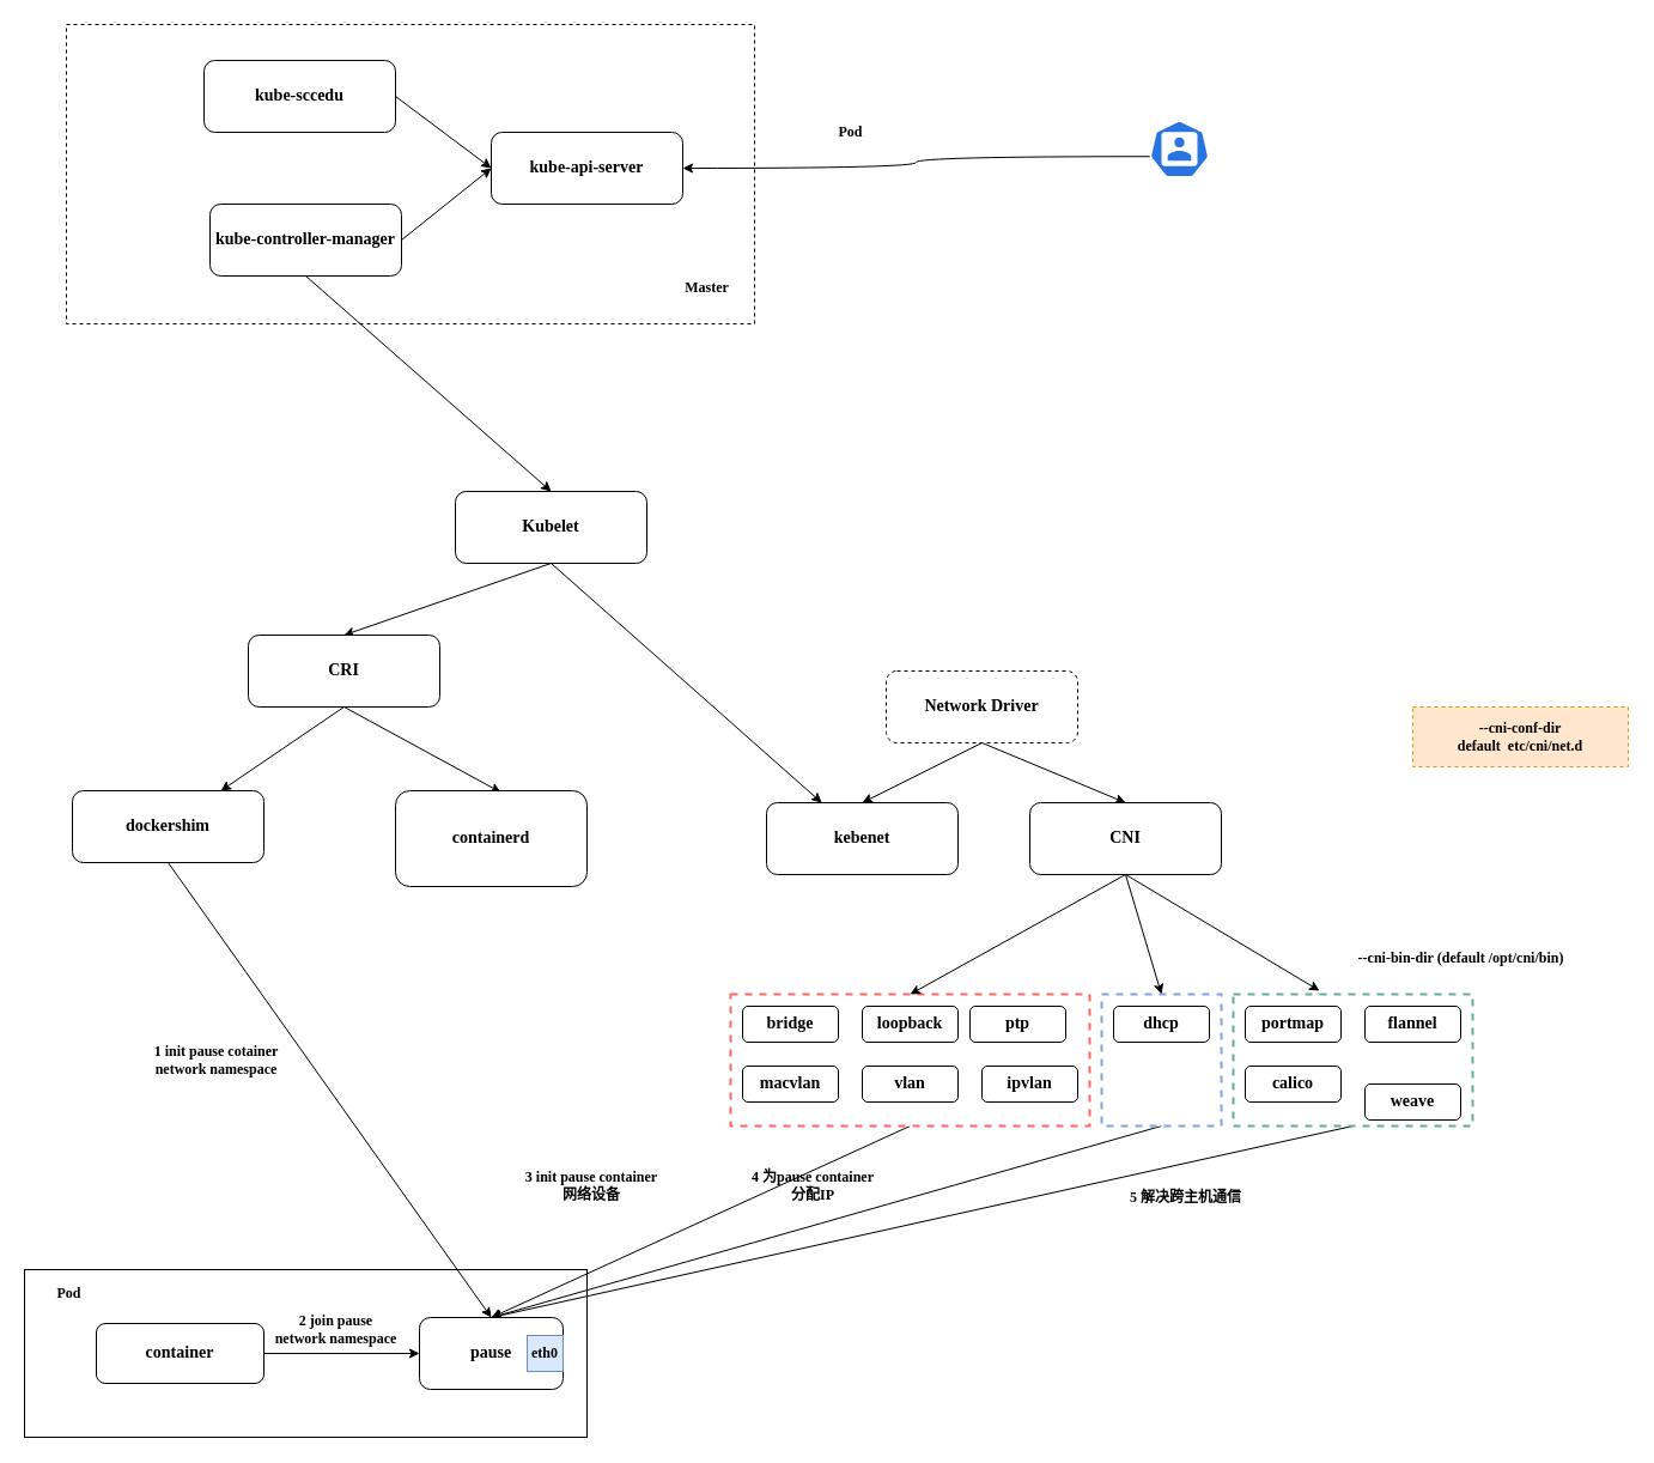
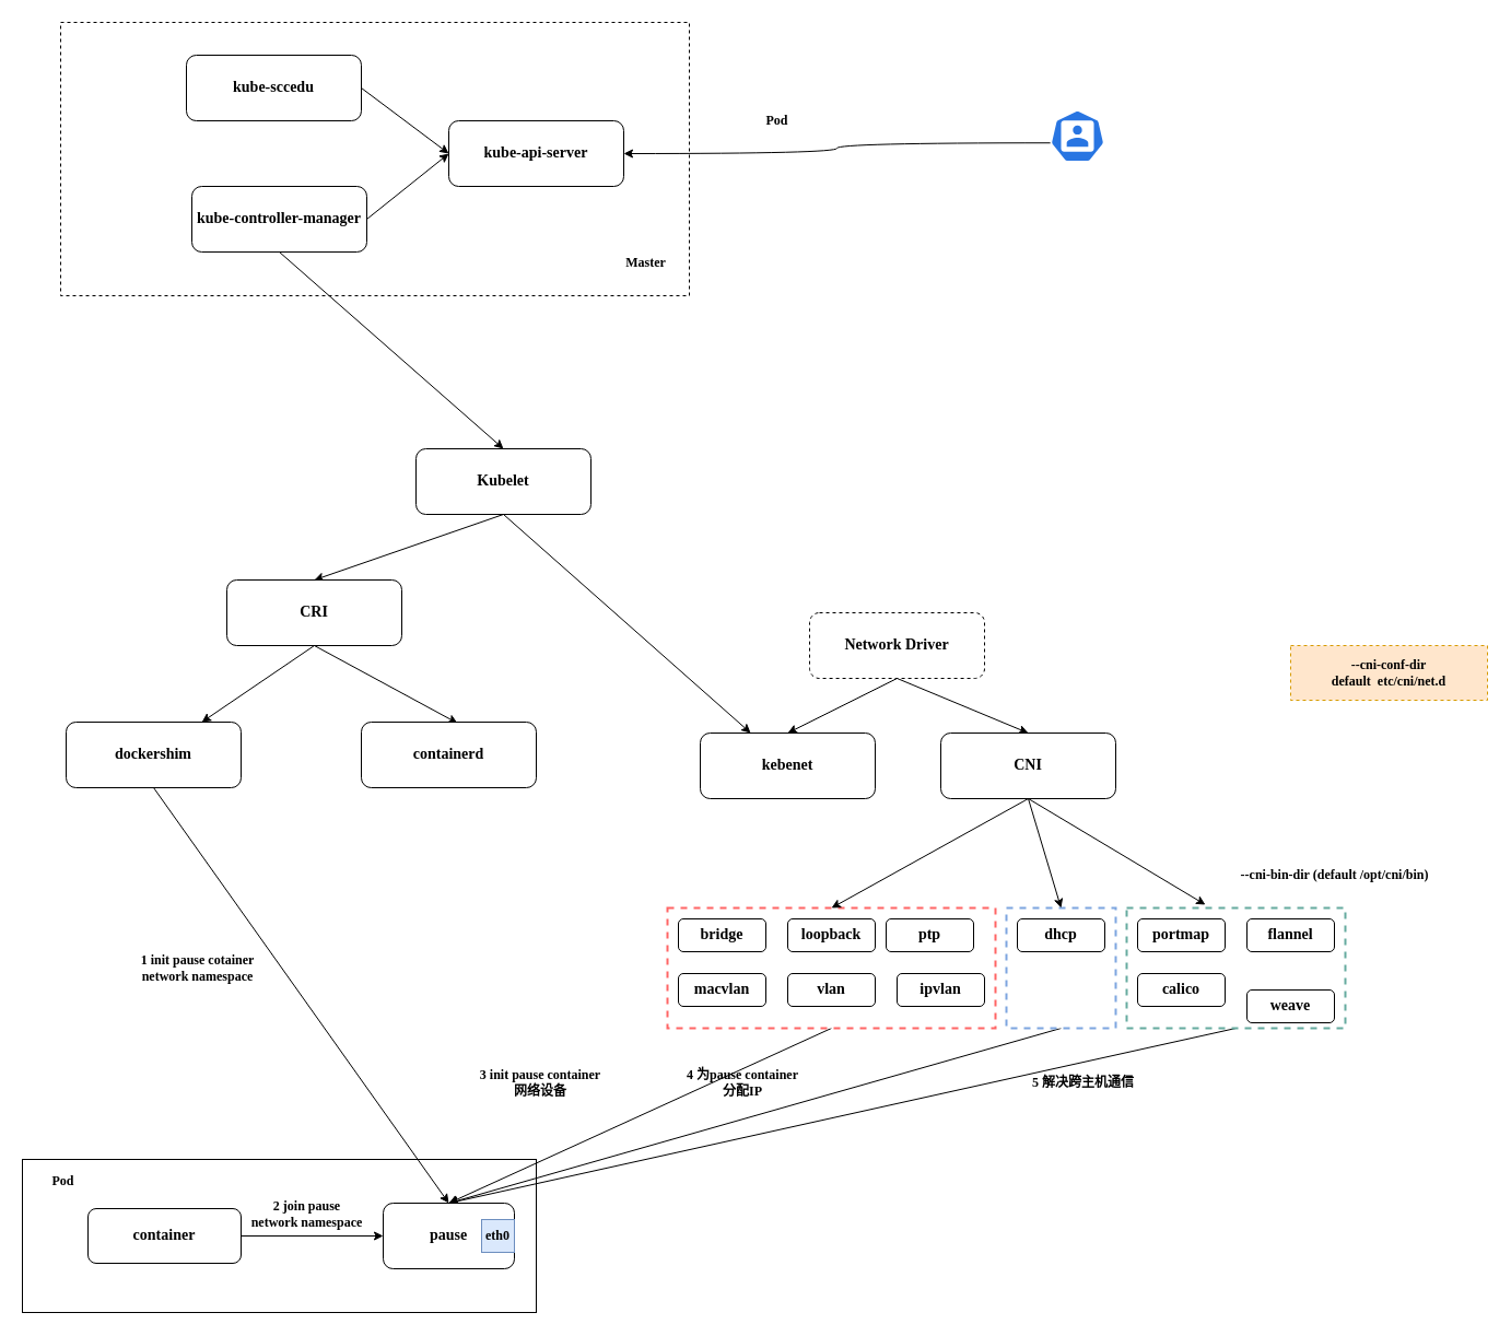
  <mxCell id="0" />
  <mxCell id="1" parent="0" />
  <mxCell id="2" value="" style="rounded=0;whiteSpace=wrap;html=1;dashed=1;strokeWidth=1;" vertex="1" parent="1"><mxGeometry x="55" y="20" width="575" height="250" as="geometry" /></mxCell>
  <mxCell id="3" value="" style="rounded=0;whiteSpace=wrap;html=1;" parent="1" vertex="1"><mxGeometry x="20" y="1060" width="470" height="140" as="geometry" /></mxCell>
  <mxCell id="4" style="edgeStyle=none;rounded=0;orthogonalLoop=1;jettySize=auto;html=1;exitX=0.5;exitY=1;exitDx=0;exitDy=0;entryX=0.5;entryY=0;entryDx=0;entryDy=0;" edge="1" parent="1" source="9" target="32"><mxGeometry relative="1" as="geometry"><mxPoint x="920" y="960" as="sourcePoint" /></mxGeometry></mxCell>
  <mxCell id="5" style="edgeStyle=none;rounded=0;orthogonalLoop=1;jettySize=auto;html=1;exitX=0.5;exitY=1;exitDx=0;exitDy=0;entryX=0.5;entryY=0;entryDx=0;entryDy=0;" edge="1" parent="1" source="6" target="32"><mxGeometry relative="1" as="geometry" /></mxCell>
  <mxCell id="6" value="" style="rounded=0;whiteSpace=wrap;html=1;dashed=1;strokeColor=#67AB9F;strokeWidth=2;" vertex="1" parent="1"><mxGeometry x="1030" y="830" width="200" height="110" as="geometry" /></mxCell>
  <mxCell id="7" style="edgeStyle=none;rounded=0;orthogonalLoop=1;jettySize=auto;html=1;exitX=0.5;exitY=1;exitDx=0;exitDy=0;entryX=0.5;entryY=0;entryDx=0;entryDy=0;" edge="1" parent="1" source="8" target="32"><mxGeometry relative="1" as="geometry" /></mxCell>
  <mxCell id="8" value="" style="rounded=0;whiteSpace=wrap;html=1;dashed=1;strokeColor=#7EA6E0;strokeWidth=2;" vertex="1" parent="1"><mxGeometry x="920" y="830" width="100" height="110" as="geometry" /></mxCell>
  <mxCell id="9" value="" style="rounded=0;whiteSpace=wrap;html=1;dashed=1;strokeColor=#FF6666;strokeWidth=2;" vertex="1" parent="1"><mxGeometry x="610" y="830" width="300" height="110" as="geometry" /></mxCell>
  <mxCell id="10" value="&lt;font face=&quot;Comic Sans MS&quot; style=&quot;font-size: 14px&quot;&gt;&lt;b&gt;kube-api-server&lt;/b&gt;&lt;/font&gt;" style="rounded=1;whiteSpace=wrap;html=1;" parent="1" vertex="1"><mxGeometry x="410" width="160" height="60" as="geometry" y="110" /></mxCell>
  <mxCell id="11" value="&lt;font face=&quot;Comic Sans MS&quot;&gt;&lt;b&gt;Master&lt;/b&gt;&lt;/font&gt;" style="text;html=1;resizable=0;autosize=1;align=center;verticalAlign=middle;points=[];fillColor=none;strokeColor=none;rounded=0;" parent="1" vertex="1"><mxGeometry x="560" y="230" width="60" height="20" as="geometry" /></mxCell>
  <mxCell id="12" style="edgeStyle=orthogonalEdgeStyle;curved=1;rounded=0;orthogonalLoop=1;jettySize=auto;html=1;exitX=0.005;exitY=0.63;exitDx=0;exitDy=0;exitPerimeter=0;" edge="1" parent="1" source="13" target="10"><mxGeometry relative="1" as="geometry" /></mxCell>
  <mxCell id="13" value="" style="html=1;dashed=0;whitespace=wrap;fillColor=#2875E2;strokeColor=#ffffff;points=[[0.005,0.63,0],[0.1,0.2,0],[0.9,0.2,0],[0.5,0,0],[0.995,0.63,0],[0.72,0.99,0],[0.5,1,0],[0.28,0.99,0]];shape=mxgraph.kubernetes.icon;prIcon=user;rounded=1;" parent="1" vertex="1"><mxGeometry x="960" y="100" width="50" height="48" as="geometry" /></mxCell>
  <mxCell id="14" value="&lt;font face=&quot;Comic Sans MS&quot;&gt;&lt;b&gt;Pod&lt;/b&gt;&lt;/font&gt;" style="text;html=1;resizable=0;autosize=1;align=center;verticalAlign=middle;points=[];fillColor=none;strokeColor=none;rounded=0;" parent="1" vertex="1"><mxGeometry x="690" y="100" width="40" height="20" as="geometry" /></mxCell>
  <mxCell id="15" style="edgeStyle=none;rounded=0;orthogonalLoop=1;jettySize=auto;html=1;exitX=0.5;exitY=1;exitDx=0;exitDy=0;entryX=0.5;entryY=0;entryDx=0;entryDy=0;" parent="1" source="17" target="20" edge="1"><mxGeometry relative="1" as="geometry" /></mxCell>
  <mxCell id="16" style="edgeStyle=none;rounded=0;orthogonalLoop=1;jettySize=auto;html=1;exitX=0.5;exitY=1;exitDx=0;exitDy=0;" parent="1" source="17" target="24" edge="1"><mxGeometry relative="1" as="geometry" /></mxCell>
  <mxCell id="17" value="&lt;font face=&quot;Comic Sans MS&quot; style=&quot;font-size: 14px&quot;&gt;&lt;b&gt;Kubelet&lt;/b&gt;&lt;/font&gt;" style="rounded=1;whiteSpace=wrap;html=1;" parent="1" vertex="1"><mxGeometry x="380" y="410" width="160" height="60" as="geometry" /></mxCell>
  <mxCell id="18" style="rounded=0;orthogonalLoop=1;jettySize=auto;html=1;exitX=0.5;exitY=1;exitDx=0;exitDy=0;" parent="1" source="20" target="30" edge="1"><mxGeometry relative="1" as="geometry" /></mxCell>
  <mxCell id="19" style="edgeStyle=none;rounded=0;orthogonalLoop=1;jettySize=auto;html=1;exitX=0.5;exitY=1;exitDx=0;exitDy=0;entryX=0.55;entryY=0.017;entryDx=0;entryDy=0;entryPerimeter=0;" parent="1" source="20" target="31" edge="1"><mxGeometry relative="1" as="geometry" /></mxCell>
  <mxCell id="20" value="&lt;font face=&quot;Comic Sans MS&quot; style=&quot;font-size: 14px&quot;&gt;&lt;b&gt;CRI&lt;/b&gt;&lt;/font&gt;" style="rounded=1;whiteSpace=wrap;html=1;" parent="1" vertex="1"><mxGeometry x="207" y="530" width="160" height="60" as="geometry" /></mxCell>
  <mxCell id="21" style="edgeStyle=none;rounded=0;orthogonalLoop=1;jettySize=auto;html=1;exitX=0.5;exitY=1;exitDx=0;exitDy=0;entryX=0.5;entryY=0;entryDx=0;entryDy=0;" parent="1" source="23" target="24" edge="1"><mxGeometry relative="1" as="geometry" /></mxCell>
  <mxCell id="22" style="edgeStyle=none;rounded=0;orthogonalLoop=1;jettySize=auto;html=1;exitX=0.5;exitY=1;exitDx=0;exitDy=0;entryX=0.5;entryY=0;entryDx=0;entryDy=0;" parent="1" source="23" target="28" edge="1"><mxGeometry relative="1" as="geometry" /></mxCell>
  <mxCell id="23" value="&lt;font face=&quot;Comic Sans MS&quot; style=&quot;font-size: 14px&quot;&gt;&lt;b&gt;Network Driver&lt;/b&gt;&lt;/font&gt;" style="rounded=1;whiteSpace=wrap;html=1;dashed=1;" parent="1" vertex="1"><mxGeometry x="740" y="560" width="160" height="60" as="geometry" /></mxCell>
  <mxCell id="24" value="&lt;font face=&quot;Comic Sans MS&quot; style=&quot;font-size: 14px&quot;&gt;&lt;b&gt;kebenet&lt;/b&gt;&lt;/font&gt;" style="rounded=1;whiteSpace=wrap;html=1;" parent="1" vertex="1"><mxGeometry x="640" y="670" width="160" height="60" as="geometry" /></mxCell>
  <mxCell id="25" style="edgeStyle=none;rounded=0;orthogonalLoop=1;jettySize=auto;html=1;entryX=0.5;entryY=0;entryDx=0;entryDy=0;exitX=0.5;exitY=1;exitDx=0;exitDy=0;" edge="1" parent="1" source="28" target="9"><mxGeometry relative="1" as="geometry"><mxPoint x="940" y="740" as="sourcePoint" /><mxPoint x="920" y="810" as="targetPoint" /></mxGeometry></mxCell>
  <mxCell id="26" style="edgeStyle=none;rounded=0;orthogonalLoop=1;jettySize=auto;html=1;exitX=0.5;exitY=1;exitDx=0;exitDy=0;entryX=0.5;entryY=0;entryDx=0;entryDy=0;" edge="1" parent="1" source="28" target="8"><mxGeometry relative="1" as="geometry" /></mxCell>
  <mxCell id="27" style="edgeStyle=none;rounded=0;orthogonalLoop=1;jettySize=auto;html=1;exitX=0.5;exitY=1;exitDx=0;exitDy=0;entryX=0.36;entryY=-0.027;entryDx=0;entryDy=0;entryPerimeter=0;" edge="1" parent="1" source="28" target="6"><mxGeometry relative="1" as="geometry" /></mxCell>
  <mxCell id="28" value="&lt;font face=&quot;Comic Sans MS&quot; style=&quot;font-size: 14px&quot;&gt;&lt;b&gt;CNI&lt;/b&gt;&lt;/font&gt;" style="rounded=1;whiteSpace=wrap;html=1;" parent="1" vertex="1"><mxGeometry x="860" y="670" width="160" height="60" as="geometry" /></mxCell>
  <mxCell id="29" style="edgeStyle=none;rounded=0;orthogonalLoop=1;jettySize=auto;html=1;exitX=0.5;exitY=1;exitDx=0;exitDy=0;entryX=0.5;entryY=0;entryDx=0;entryDy=0;" parent="1" source="30" target="32" edge="1"><mxGeometry relative="1" as="geometry" /></mxCell>
  <mxCell id="30" value="&lt;font face=&quot;Comic Sans MS&quot; style=&quot;font-size: 14px&quot;&gt;&lt;b&gt;dockershim&lt;/b&gt;&lt;/font&gt;" style="rounded=1;whiteSpace=wrap;html=1;" parent="1" vertex="1"><mxGeometry x="60" y="660" width="160" height="60" as="geometry" /></mxCell>
- <mxCell id="31" value="&lt;font face=&quot;Comic Sans MS&quot; style=&quot;font-size: 14px&quot;&gt;&lt;b&gt;containerd&lt;/b&gt;&lt;/font&gt;" style="rounded=1;whiteSpace=wrap;html=1;" parent="1" vertex="1"><mxGeometry x="330" y="660" width="160" height="80" as="geometry" /></mxCell>
+ <mxCell id="31" value="&lt;font face=&quot;Comic Sans MS&quot; style=&quot;font-size: 14px&quot;&gt;&lt;b&gt;containerd&lt;/b&gt;&lt;/font&gt;" style="rounded=1;whiteSpace=wrap;html=1;" parent="1" vertex="1"><mxGeometry x="330" y="660" width="160" height="60" as="geometry" /></mxCell>
  <mxCell id="32" value="&lt;font face=&quot;Comic Sans MS&quot; style=&quot;font-size: 14px&quot;&gt;&lt;b&gt;pause&lt;/b&gt;&lt;/font&gt;" style="rounded=1;whiteSpace=wrap;html=1;" parent="1" vertex="1"><mxGeometry x="350" y="1100" width="120" height="60" as="geometry" /></mxCell>
  <mxCell id="33" style="edgeStyle=none;rounded=0;orthogonalLoop=1;jettySize=auto;html=1;exitX=1;exitY=0.5;exitDx=0;exitDy=0;entryX=0;entryY=0.5;entryDx=0;entryDy=0;" parent="1" source="34" target="32" edge="1"><mxGeometry relative="1" as="geometry" /></mxCell>
  <mxCell id="34" value="&lt;font face=&quot;Comic Sans MS&quot; style=&quot;font-size: 14px&quot;&gt;&lt;b&gt;container&lt;/b&gt;&lt;/font&gt;" style="rounded=1;whiteSpace=wrap;html=1;" parent="1" vertex="1"><mxGeometry x="80" y="1105" width="140" height="50" as="geometry" /></mxCell>
  <mxCell id="35" value="&lt;font face=&quot;Comic Sans MS&quot;&gt;&lt;b&gt;eth0&lt;/b&gt;&lt;/font&gt;" style="rounded=0;whiteSpace=wrap;html=1;fillColor=#dae8fc;strokeColor=#6c8ebf;" parent="1" vertex="1"><mxGeometry x="440" y="1115" width="30" height="30" as="geometry" /></mxCell>
  <mxCell id="36" style="edgeStyle=none;rounded=0;orthogonalLoop=1;jettySize=auto;html=1;exitX=1;exitY=0;exitDx=0;exitDy=0;" parent="1" source="3" target="3" edge="1"><mxGeometry relative="1" as="geometry" /></mxCell>
  <mxCell id="37" value="&lt;font face=&quot;Comic Sans MS&quot;&gt;&lt;b&gt;Pod&lt;/b&gt;&lt;/font&gt;" style="text;html=1;resizable=0;autosize=1;align=center;verticalAlign=middle;points=[];fillColor=none;strokeColor=none;rounded=0;" parent="1" vertex="1"><mxGeometry x="37" y="1070" width="40" height="20" as="geometry" /></mxCell>
  <mxCell id="38" value="&lt;font face=&quot;Comic Sans MS&quot;&gt;&lt;b&gt;2 join pause&lt;br&gt;network namespace&lt;/b&gt;&lt;/font&gt;" style="text;html=1;resizable=0;autosize=1;align=center;verticalAlign=middle;points=[];fillColor=none;strokeColor=none;rounded=0;" parent="1" vertex="1"><mxGeometry x="215" y="1090" width="130" height="40" as="geometry" /></mxCell>
  <mxCell id="39" value="&lt;font face=&quot;Comic Sans MS&quot;&gt;&lt;b&gt;1 init pause cotainer&lt;br&gt;network namespace&lt;/b&gt;&lt;/font&gt;" style="text;html=1;resizable=0;autosize=1;align=center;verticalAlign=middle;points=[];fillColor=none;strokeColor=none;rounded=0;" vertex="1" parent="1"><mxGeometry x="110" y="865" width="140" height="40" as="geometry" /></mxCell>
  <mxCell id="40" value="&lt;font face=&quot;Comic Sans MS&quot; style=&quot;font-size: 14px&quot;&gt;&lt;b&gt;bridge&lt;/b&gt;&lt;/font&gt;" style="rounded=1;whiteSpace=wrap;html=1;" vertex="1" parent="1"><mxGeometry x="620" y="840" width="80" height="30" as="geometry" /></mxCell>
  <mxCell id="41" value="&lt;font face=&quot;Comic Sans MS&quot;&gt;&lt;span style=&quot;font-size: 14px&quot;&gt;&lt;b&gt;macvlan&lt;/b&gt;&lt;/span&gt;&lt;/font&gt;" style="rounded=1;whiteSpace=wrap;html=1;" vertex="1" parent="1"><mxGeometry x="620" y="890" width="80" height="30" as="geometry" /></mxCell>
  <mxCell id="42" value="&lt;font face=&quot;Comic Sans MS&quot;&gt;&lt;span style=&quot;font-size: 14px&quot;&gt;&lt;b&gt;loopback&lt;/b&gt;&lt;/span&gt;&lt;/font&gt;" style="rounded=1;whiteSpace=wrap;html=1;" vertex="1" parent="1"><mxGeometry x="720" y="840" width="80" height="30" as="geometry" /></mxCell>
  <mxCell id="43" value="&lt;font face=&quot;Comic Sans MS&quot;&gt;&lt;span style=&quot;font-size: 14px&quot;&gt;&lt;b&gt;ptp&lt;/b&gt;&lt;/span&gt;&lt;/font&gt;" style="rounded=1;whiteSpace=wrap;html=1;" vertex="1" parent="1"><mxGeometry x="810" y="840" width="80" height="30" as="geometry" /></mxCell>
  <mxCell id="44" value="&lt;font face=&quot;Comic Sans MS&quot;&gt;&lt;span style=&quot;font-size: 14px&quot;&gt;&lt;b&gt;portmap&lt;/b&gt;&lt;/span&gt;&lt;/font&gt;" style="rounded=1;whiteSpace=wrap;html=1;" vertex="1" parent="1"><mxGeometry x="1040" y="840" width="80" height="30" as="geometry" /></mxCell>
  <mxCell id="45" value="&lt;font face=&quot;Comic Sans MS&quot;&gt;&lt;span style=&quot;font-size: 14px&quot;&gt;&lt;b&gt;vlan&lt;/b&gt;&lt;/span&gt;&lt;/font&gt;" style="rounded=1;whiteSpace=wrap;html=1;" vertex="1" parent="1"><mxGeometry x="720" y="890" width="80" height="30" as="geometry" /></mxCell>
  <mxCell id="46" value="&lt;font face=&quot;Comic Sans MS&quot;&gt;&lt;span style=&quot;font-size: 14px&quot;&gt;&lt;b&gt;ipvlan&lt;/b&gt;&lt;/span&gt;&lt;/font&gt;" style="rounded=1;whiteSpace=wrap;html=1;" vertex="1" parent="1"><mxGeometry x="820" y="890" width="80" height="30" as="geometry" /></mxCell>
  <mxCell id="47" value="&lt;font face=&quot;Comic Sans MS&quot;&gt;&lt;span style=&quot;font-size: 14px&quot;&gt;&lt;b&gt;dhcp&lt;/b&gt;&lt;/span&gt;&lt;/font&gt;" style="rounded=1;whiteSpace=wrap;html=1;" vertex="1" parent="1"><mxGeometry x="930" y="840" width="80" height="30" as="geometry" /></mxCell>
  <mxCell id="48" value="&lt;font face=&quot;Comic Sans MS&quot;&gt;&lt;span style=&quot;font-size: 14px&quot;&gt;&lt;b&gt;flannel&lt;/b&gt;&lt;/span&gt;&lt;/font&gt;" style="rounded=1;whiteSpace=wrap;html=1;" vertex="1" parent="1"><mxGeometry x="1140" y="840" width="80" height="30" as="geometry" /></mxCell>
  <mxCell id="49" value="&lt;font face=&quot;Comic Sans MS&quot;&gt;&lt;span style=&quot;font-size: 14px&quot;&gt;&lt;b&gt;calico&lt;/b&gt;&lt;/span&gt;&lt;/font&gt;" style="rounded=1;whiteSpace=wrap;html=1;" vertex="1" parent="1"><mxGeometry x="1040" y="890" width="80" height="30" as="geometry" /></mxCell>
  <mxCell id="50" value="&lt;font face=&quot;Comic Sans MS&quot;&gt;&lt;span style=&quot;font-size: 14px&quot;&gt;&lt;b&gt;weave&lt;/b&gt;&lt;/span&gt;&lt;/font&gt;" style="rounded=1;whiteSpace=wrap;html=1;" vertex="1" parent="1"><mxGeometry x="1140" y="905" width="80" height="30" as="geometry" /></mxCell>
  <mxCell id="51" value="&lt;font face=&quot;Comic Sans MS&quot;&gt;&lt;b&gt;3 init pause container&amp;nbsp;&lt;br&gt;网络设备&amp;nbsp;&lt;/b&gt;&lt;/font&gt;" style="text;html=1;resizable=0;autosize=1;align=center;verticalAlign=middle;points=[];fillColor=none;strokeColor=none;rounded=0;" vertex="1" parent="1"><mxGeometry x="420" y="970" width="150" height="40" as="geometry" /></mxCell>
  <mxCell id="52" value="&lt;font face=&quot;Comic Sans MS&quot;&gt;&lt;b&gt;4 为pause container&amp;nbsp;&lt;br&gt;分配IP&amp;nbsp;&lt;/b&gt;&lt;/font&gt;" style="text;html=1;resizable=0;autosize=1;align=center;verticalAlign=middle;points=[];fillColor=none;strokeColor=none;rounded=0;" vertex="1" parent="1"><mxGeometry x="610" y="970" width="140" height="40" as="geometry" /></mxCell>
- <mxCell id="53" value="&lt;font face=&quot;Comic Sans MS&quot;&gt;&lt;b&gt;5 解决跨主机通信&lt;/b&gt;&lt;/font&gt;" style="text;html=1;resizable=0;autosize=1;align=center;verticalAlign=middle;points=[];fillColor=none;strokeColor=none;rounded=0;" vertex="1" parent="1"><mxGeometry x="935" y="990" width="110" height="20" as="geometry" /></mxCell>
+ <mxCell id="53" value="&lt;font face=&quot;Comic Sans MS&quot;&gt;&lt;b&gt;5 解决跨主机通信&lt;/b&gt;&lt;/font&gt;" style="text;html=1;resizable=0;autosize=1;align=center;verticalAlign=middle;points=[];fillColor=none;strokeColor=none;rounded=0;" vertex="1" parent="1"><mxGeometry x="935" y="980" width="110" height="20" as="geometry" /></mxCell>
  <mxCell id="54" style="edgeStyle=none;rounded=0;orthogonalLoop=1;jettySize=auto;html=1;exitX=1;exitY=0.5;exitDx=0;exitDy=0;" edge="1" parent="1" source="56"><mxGeometry relative="1" as="geometry"><mxPoint x="410" y="140" as="targetPoint" /></mxGeometry></mxCell>
  <mxCell id="55" style="edgeStyle=none;rounded=0;orthogonalLoop=1;jettySize=auto;html=1;exitX=0.5;exitY=1;exitDx=0;exitDy=0;entryX=0.5;entryY=0;entryDx=0;entryDy=0;" edge="1" parent="1" source="56" target="17"><mxGeometry relative="1" as="geometry" /></mxCell>
  <mxCell id="56" value="&lt;font face=&quot;Comic Sans MS&quot; style=&quot;font-size: 14px&quot;&gt;&lt;b&gt;kube-controller-manager&lt;/b&gt;&lt;/font&gt;" style="rounded=1;whiteSpace=wrap;html=1;" vertex="1" parent="1"><mxGeometry x="175" y="170" width="160" height="60" as="geometry" /></mxCell>
  <mxCell id="57" style="edgeStyle=none;rounded=0;orthogonalLoop=1;jettySize=auto;html=1;exitX=1;exitY=0.5;exitDx=0;exitDy=0;entryX=0;entryY=0.5;entryDx=0;entryDy=0;" edge="1" parent="1" source="58" target="10"><mxGeometry relative="1" as="geometry" /></mxCell>
  <mxCell id="58" value="&lt;font face=&quot;Comic Sans MS&quot; style=&quot;font-size: 14px&quot;&gt;&lt;b&gt;kube-sccedu&lt;/b&gt;&lt;/font&gt;" style="rounded=1;whiteSpace=wrap;html=1;" vertex="1" parent="1"><mxGeometry x="170" y="50" width="160" height="60" as="geometry" /></mxCell>
  <mxCell id="59" value="&lt;font face=&quot;Comic Sans MS&quot;&gt;&lt;b&gt;--cni-bin-dir (default /opt/cni/bin)&lt;/b&gt;&lt;/font&gt;" style="text;html=1;resizable=0;autosize=1;align=center;verticalAlign=middle;points=[];fillColor=none;strokeColor=none;rounded=0;dashed=1;" vertex="1" parent="1"><mxGeometry x="1110" y="790" width="220" height="20" as="geometry" /></mxCell>
  <mxCell id="60" value="&lt;font face=&quot;Comic Sans MS&quot;&gt;&lt;b&gt;--cni-conf-dir &lt;br&gt;default&amp;nbsp; etc/cni/net.d&lt;/b&gt;&lt;/font&gt;" style="rounded=0;whiteSpace=wrap;html=1;dashed=1;strokeColor=#d79b00;strokeWidth=1;fillColor=#ffe6cc;" vertex="1" parent="1"><mxGeometry x="1180" y="590" width="180" height="50" as="geometry" /></mxCell>
